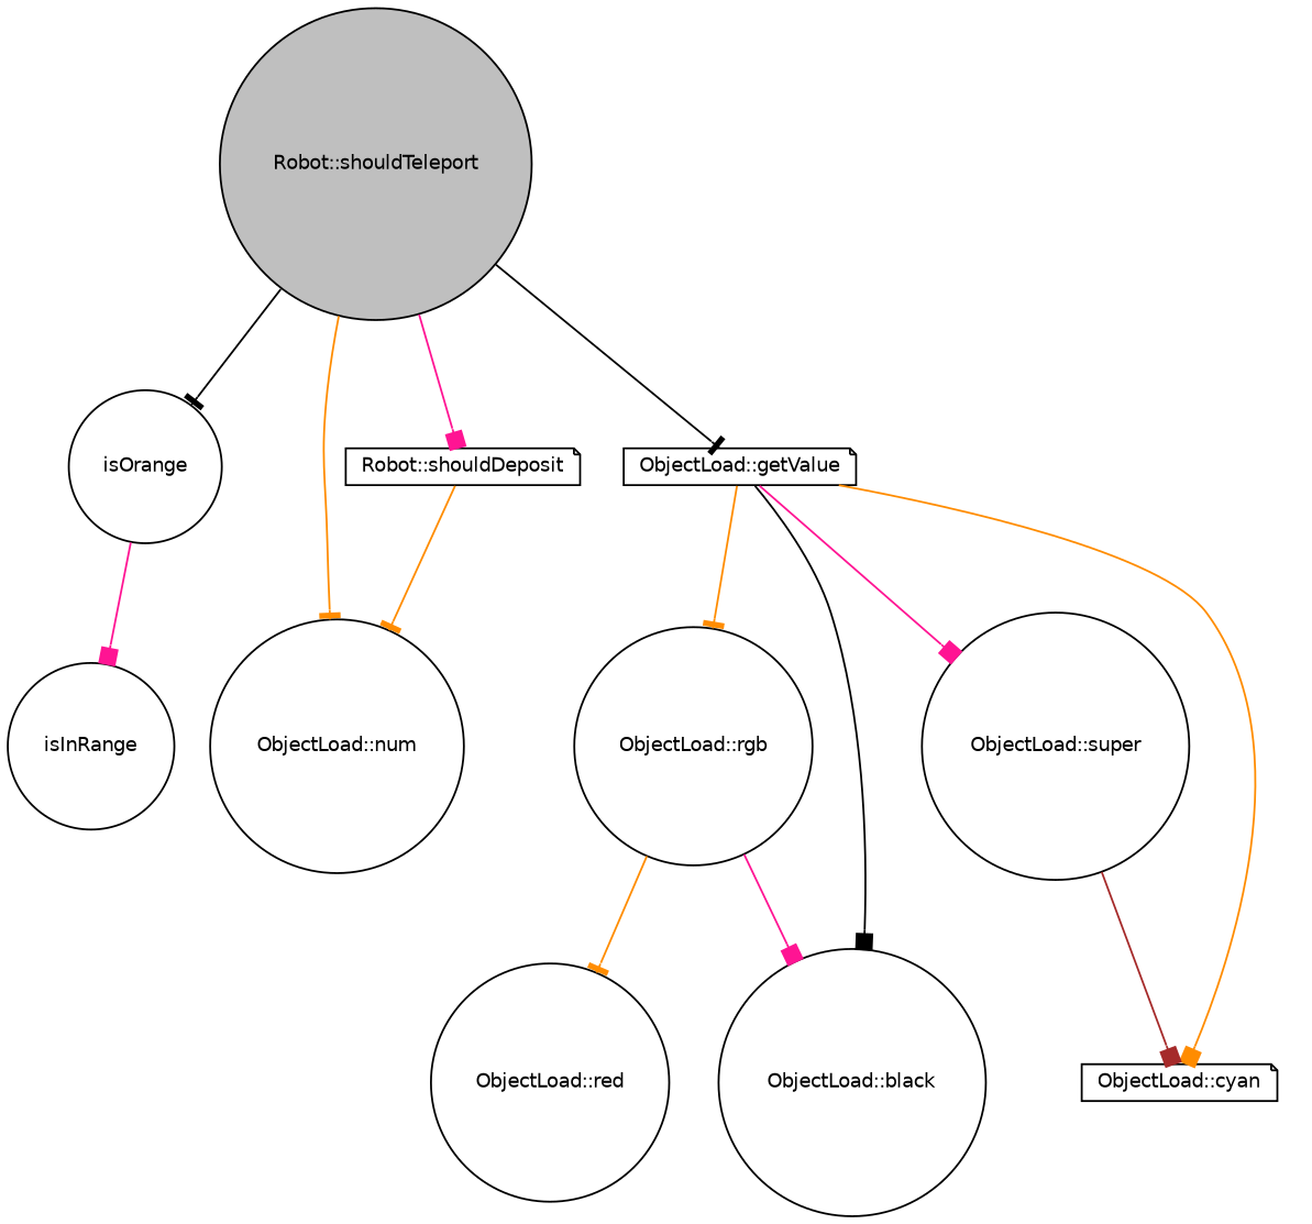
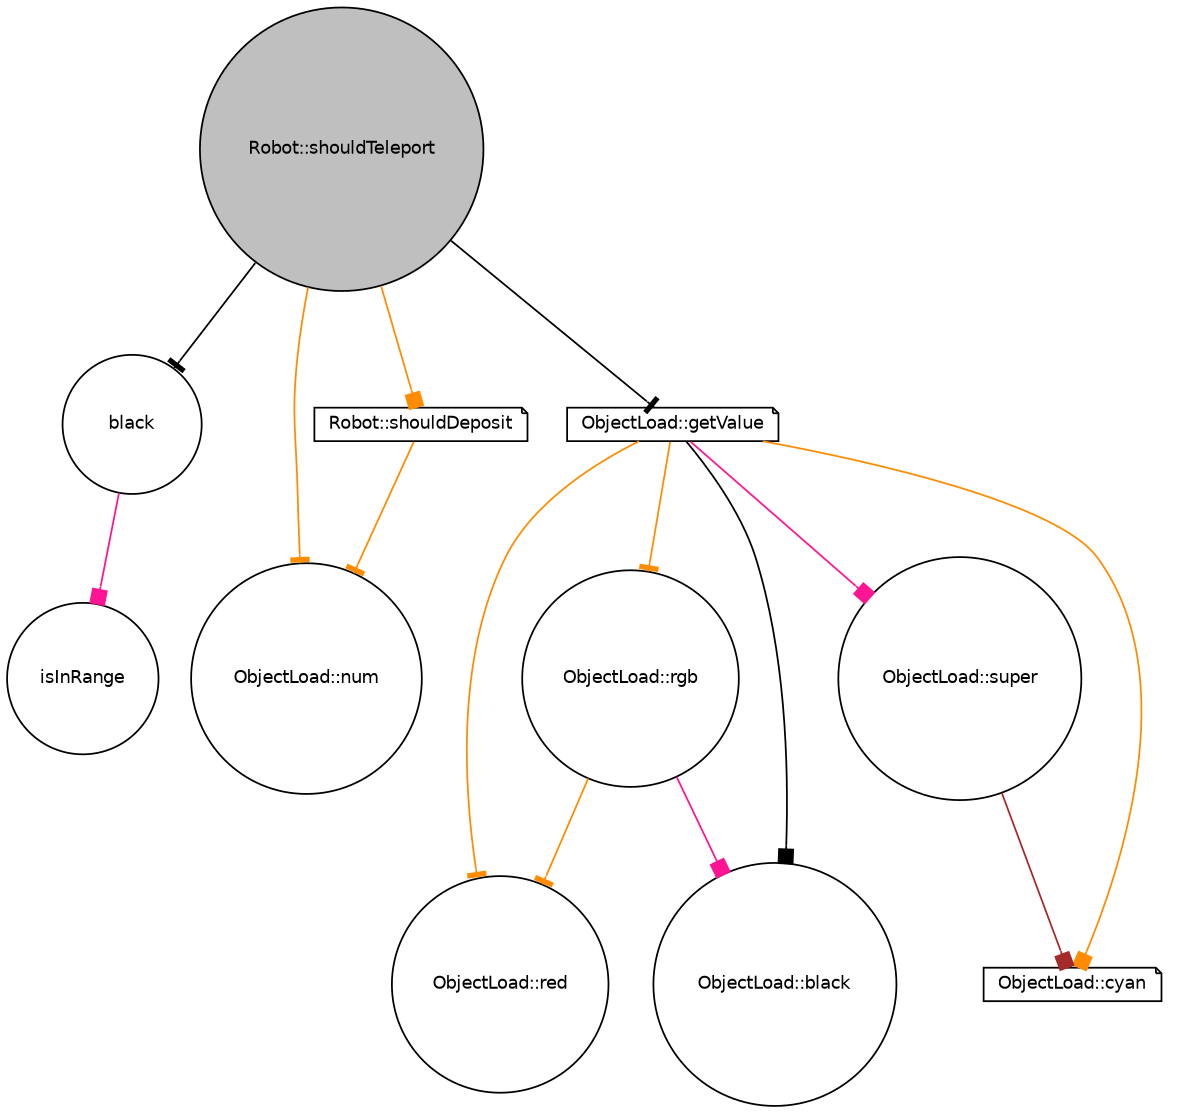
  digraph {
    rankdir=TB
    node [color=black fillcolor=white fontname=Helvetica fontsize=10 shape=circle style=filled]
    edge [arrowhead=tee color=darkorange fontname=Helvetica fontsize=10 labelfontname=Helvetica labelfontsize=10 style=solid]
    n1 [fillcolor=grey75 fontcolor=black height=0.2 label="Robot::shouldTeleport" width=0.4]
-   n2 [height=0.2 label=isOrange width=0.4]
+   n2 [height=0.2 label=black width=0.4]
    n3 [height=0.2 label="ObjectLoad::num" width=0.4]
    n4 [height=0.2 label="Robot::shouldDeposit" shape=note width=0.4]
    n5 [height=0.2 label="ObjectLoad::getValue" shape=note width=0.4]
    n6 [height=0.2 label=isInRange width=0.4]
    n7 [height=0.2 label="ObjectLoad::black" width=0.4]
    n8 [height=0.2 label="ObjectLoad::cyan" shape=note width=0.4]
    n9 [height=0.2 label="ObjectLoad::red" width=0.4]
    n10 [height=0.2 label="ObjectLoad::rgb" width=0.4]
    n11 [height=0.2 label="ObjectLoad::super" width=0.4]
    n1 -> n2 [color=black]
    n1 -> n3
-   n1 -> n4 [arrowhead=box color=deeppink]
+   n1 -> n4 [arrowhead=box]
    n1 -> n5 [color=black]
    n2 -> n6 [arrowhead=box color=deeppink]
    n4 -> n3
    n5 -> n7 [arrowhead=box color=black]
    n5 -> n8 [arrowhead=box]
+   n5 -> n9
    n5 -> n10
    n5 -> n11 [arrowhead=box color=deeppink]
    n10 -> n7 [arrowhead=box color=deeppink]
    n10 -> n9
    n11 -> n8 [arrowhead=box color=brown]
  }
